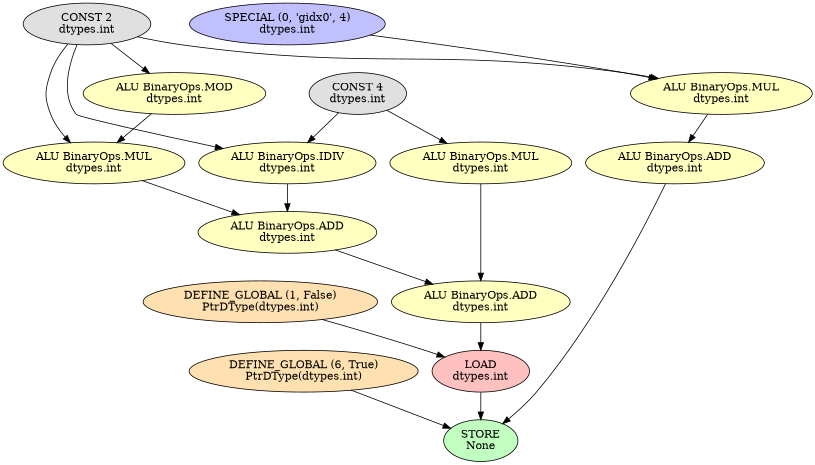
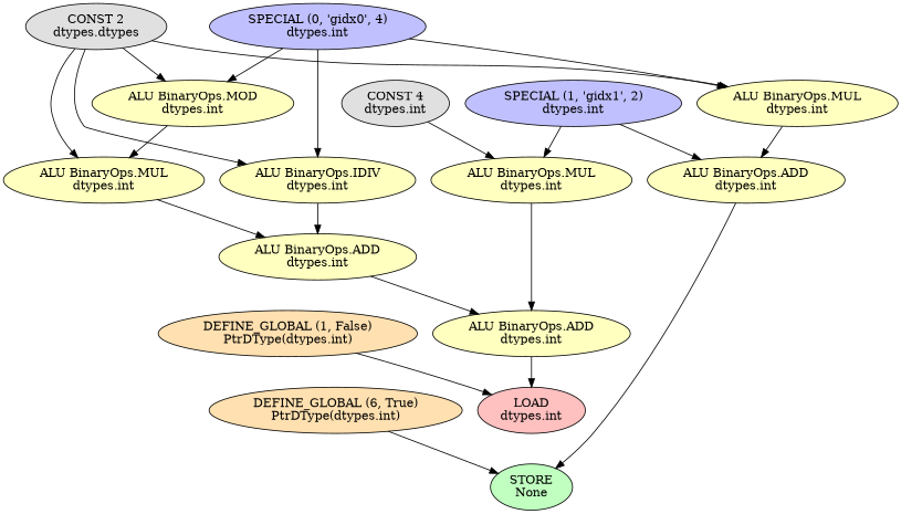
  strict digraph {
    node [fillcolor="#ffffc0" style=filled]
    n1 [fillcolor="#ffe0b0" label="DEFINE_GLOBAL (6, True)\nPtrDType(dtypes.int)"]
    n2 [fillcolor="#c0ffc0" label="STORE\nNone"]
    n3 [fillcolor="#ffe0b0" label="DEFINE_GLOBAL (1, False)\nPtrDType(dtypes.int)"]
    n4 [fillcolor="#ffc0c0" label="LOAD\ndtypes.int"]
-   n5 [fillcolor="#e0e0e0" label="CONST 2\ndtypes.int"]
+   n5 [fillcolor="#e0e0e0" label="CONST 2\ndtypes.dtypes"]
    n6 [label="ALU BinaryOps.MUL\ndtypes.int"]
    n7 [label="ALU BinaryOps.IDIV\ndtypes.int"]
    n8 [label="ALU BinaryOps.MOD\ndtypes.int"]
    n9 [label="ALU BinaryOps.MUL\ndtypes.int"]
    n10 [label="ALU BinaryOps.ADD\ndtypes.int"]
    n11 [label="ALU BinaryOps.ADD\ndtypes.int"]
    n12 [fillcolor="#e0e0e0" label="CONST 4\ndtypes.int"]
    n13 [label="ALU BinaryOps.MUL\ndtypes.int"]
    n14 [label="ALU BinaryOps.ADD\ndtypes.int"]
    n15 [fillcolor="#c0c0ff" label="SPECIAL (0, 'gidx0', 4)\ndtypes.int"]
+   n16 [fillcolor="#c0c0ff" label="SPECIAL (1, 'gidx1', 2)\ndtypes.int"]
    n1 -> n2
    n3 -> n4
-   n4 -> n2
    n5 -> n6
    n5 -> n7
    n5 -> n8
    n5 -> n9
    n6 -> n10
    n7 -> n11
    n8 -> n9
    n9 -> n11
    n10 -> n2
    n11 -> n14
    n12 -> n13
    n13 -> n14
    n14 -> n4
    n15 -> n6
-   n12 -> n7
+   n15 -> n7
+   n15 -> n8
+   n16 -> n10
+   n16 -> n13
  }
